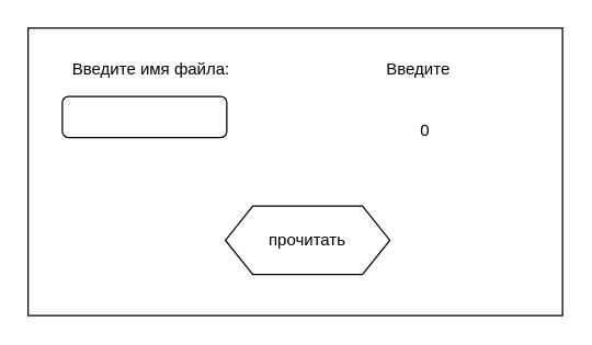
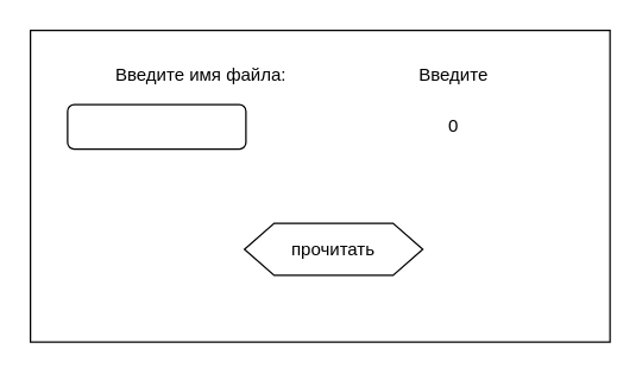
  <mxCell id="0" />
  <mxCell id="1" parent="0" />
  <mxCell id="2" value="" style="rounded=0;whiteSpace=wrap;html=1;" vertex="1" parent="1"><mxGeometry x="20" y="20" width="390" height="210" as="geometry" /></mxCell>
- <mxCell id="3" value="Введите имя файла:" style="text;html=1;strokeColor=none;fillColor=none;align=center;verticalAlign=middle;whiteSpace=wrap;rounded=0;" vertex="1" parent="1"><mxGeometry x="45" y="40" width="130" height="20" as="geometry" /></mxCell>
+ <mxCell id="3" value="Введите имя файла:" style="text;html=1;strokeColor=none;fillColor=none;align=center;verticalAlign=middle;whiteSpace=wrap;rounded=0;" vertex="1" parent="1"><mxGeometry x="70" y="40" width="130" height="20" as="geometry" /></mxCell>
  <mxCell id="4" value="" style="rounded=1;whiteSpace=wrap;html=1;" vertex="1" parent="1"><mxGeometry x="45" y="70" width="120" height="30" as="geometry" /></mxCell>
- <mxCell id="5" value="прочитать" style="shape=hexagon;perimeter=hexagonPerimeter2;whiteSpace=wrap;html=1;fixedSize=1;" vertex="1" parent="1"><mxGeometry x="164" y="150" width="120" height="50" as="geometry" /></mxCell>
+ <mxCell id="5" value="прочитать" style="shape=hexagon;perimeter=hexagonPerimeter2;whiteSpace=wrap;html=1;fixedSize=1;" vertex="1" parent="1"><mxGeometry x="164" y="150" width="120" height="35" as="geometry" /></mxCell>
  <mxCell id="6" value="Введите" style="text;html=1;strokeColor=none;fillColor=none;align=center;verticalAlign=middle;whiteSpace=wrap;rounded=0;" vertex="1" parent="1"><mxGeometry x="275" y="35" width="60" height="30" as="geometry" /></mxCell>
- <mxCell id="7" value="0" style="text;html=1;strokeColor=none;fillColor=none;align=center;verticalAlign=middle;whiteSpace=wrap;rounded=0;" vertex="1" parent="1"><mxGeometry x="280" y="80" width="60" height="30" as="geometry" /></mxCell>
+ <mxCell id="7" value="0" style="text;html=1;strokeColor=none;fillColor=none;align=center;verticalAlign=middle;whiteSpace=wrap;rounded=0;" vertex="1" parent="1"><mxGeometry x="275" y="70" width="60" height="30" as="geometry" /></mxCell>
